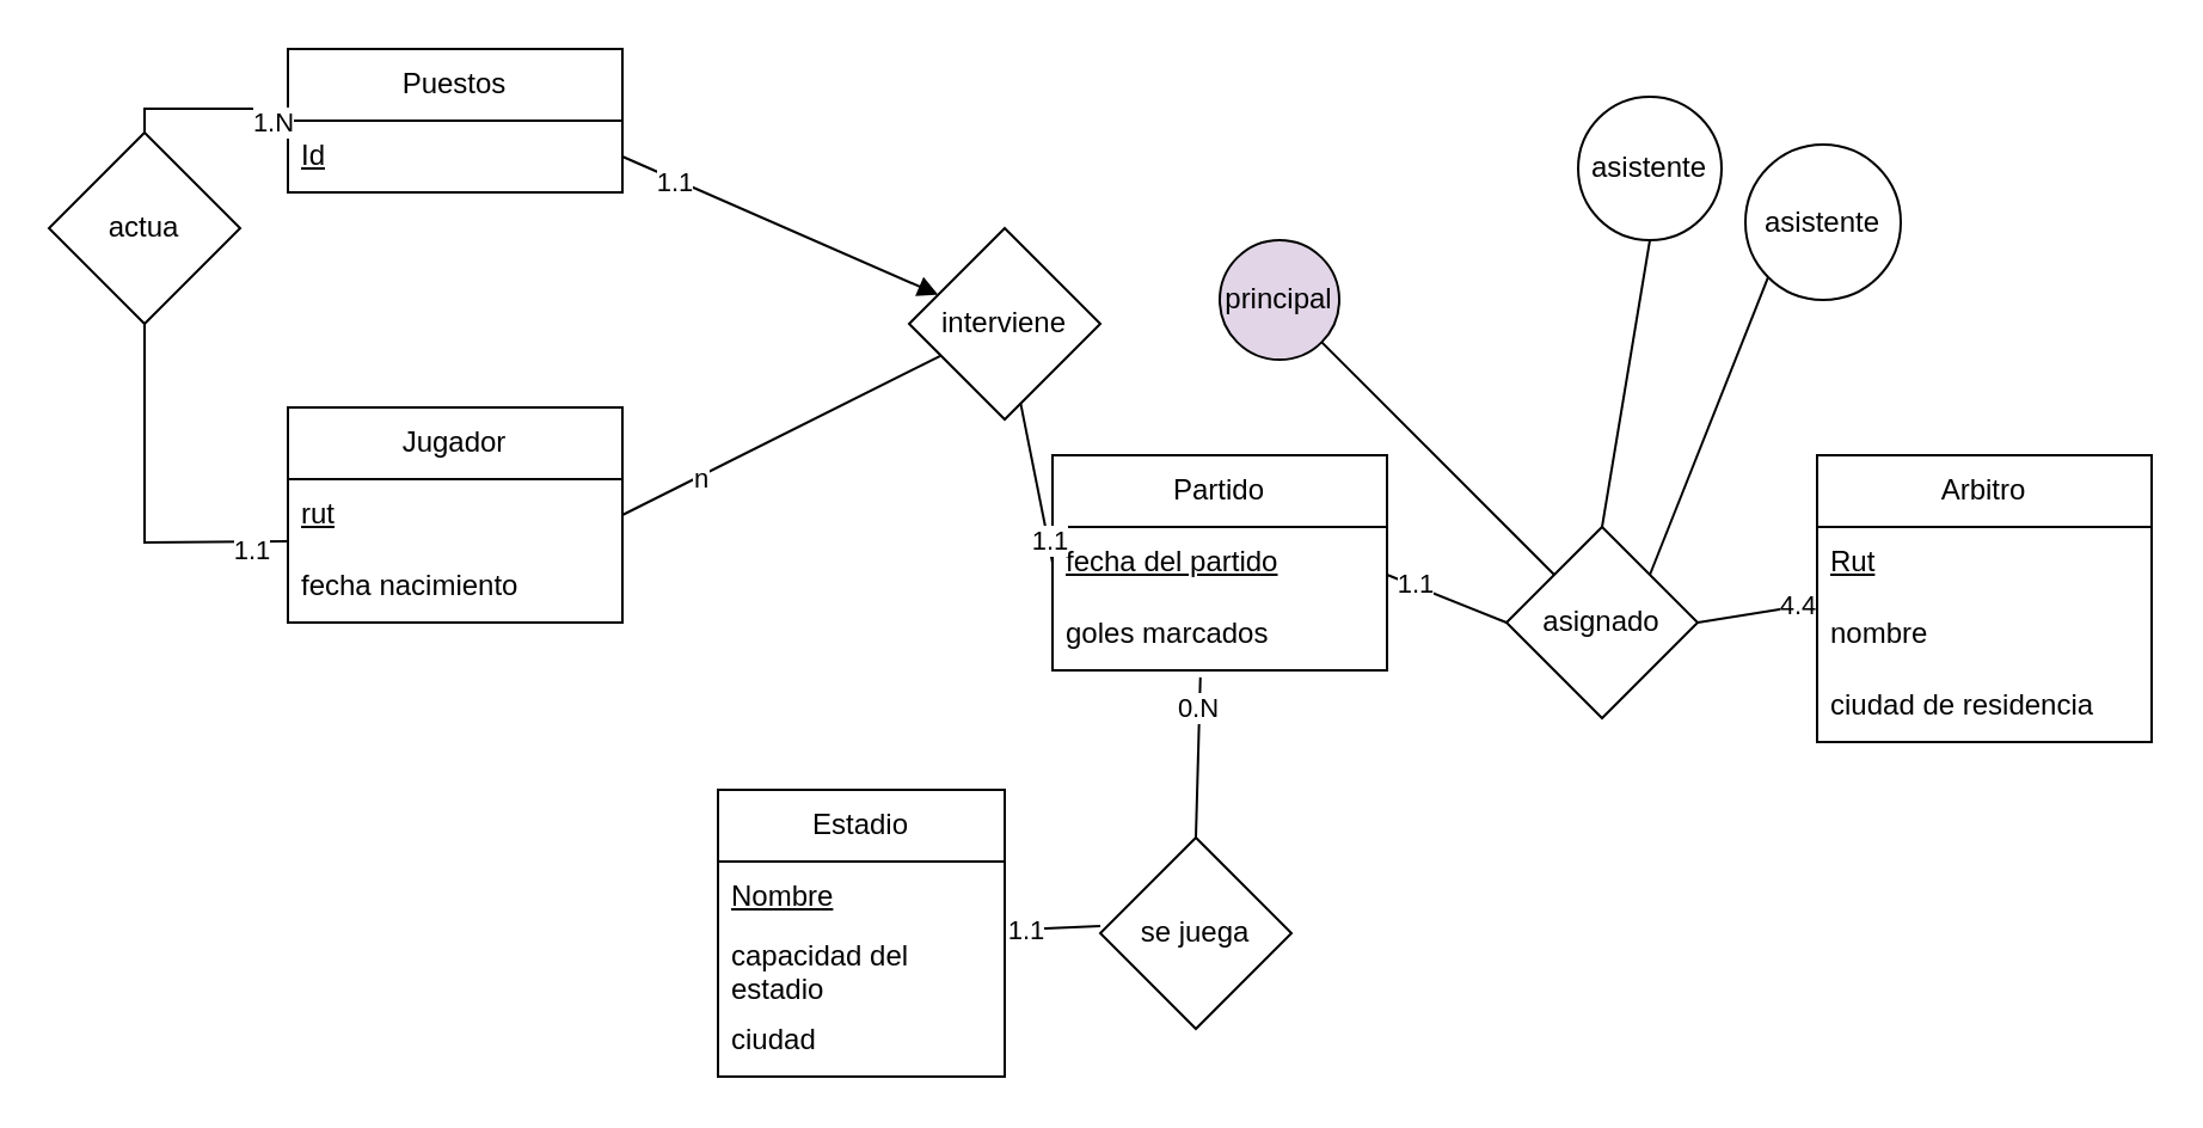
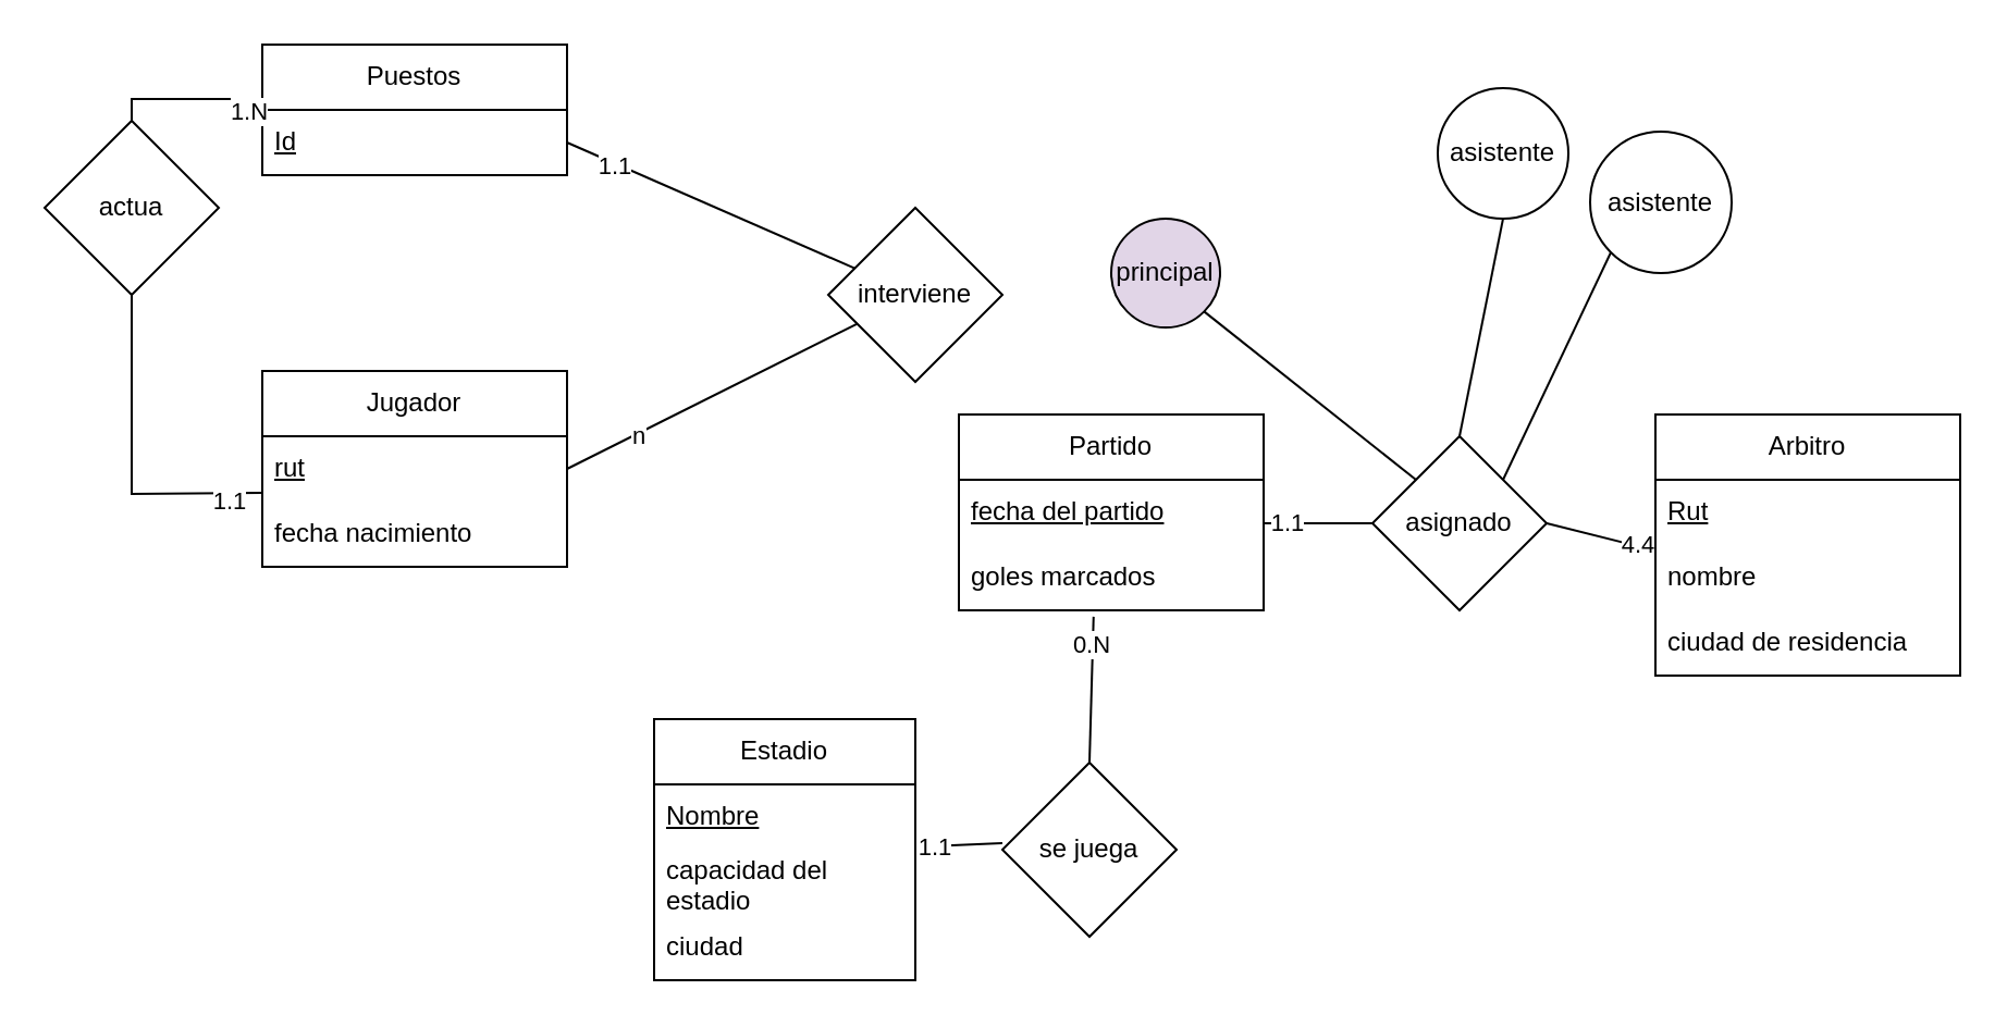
  <mxCell id="0" style=";html=1;" />
  <mxCell id="1" style=";html=1;" parent="0" />
  <mxCell id="2" value="Jugador" style="swimlane;fontStyle=0;childLayout=stackLayout;horizontal=1;startSize=30;horizontalStack=0;resizeParent=1;resizeParentMax=0;resizeLast=0;collapsible=1;marginBottom=0;whiteSpace=wrap;html=1;" vertex="1" parent="1"><mxGeometry x="120" y="170" width="140" height="90" as="geometry" /></mxCell>
  <mxCell id="3" value="&lt;u&gt;rut&lt;/u&gt;" style="text;strokeColor=none;fillColor=none;align=left;verticalAlign=middle;spacingLeft=4;spacingRight=4;overflow=hidden;points=[[0,0.5],[1,0.5]];portConstraint=eastwest;rotatable=0;whiteSpace=wrap;html=1;" vertex="1" parent="2"><mxGeometry y="30" width="140" height="30" as="geometry" /></mxCell>
  <mxCell id="4" value="fecha nacimiento" style="text;strokeColor=none;fillColor=none;align=left;verticalAlign=middle;spacingLeft=4;spacingRight=4;overflow=hidden;points=[[0,0.5],[1,0.5]];portConstraint=eastwest;rotatable=0;whiteSpace=wrap;html=1;" vertex="1" parent="2"><mxGeometry y="60" width="140" height="30" as="geometry" /></mxCell>
  <mxCell id="5" value="Puestos" style="swimlane;fontStyle=0;childLayout=stackLayout;horizontal=1;startSize=30;horizontalStack=0;resizeParent=1;resizeParentMax=0;resizeLast=0;collapsible=1;marginBottom=0;whiteSpace=wrap;html=1;" vertex="1" parent="1"><mxGeometry x="120" y="20" width="140" height="60" as="geometry" /></mxCell>
  <mxCell id="6" value="&lt;u&gt;Id&lt;/u&gt;" style="text;strokeColor=none;fillColor=none;align=left;verticalAlign=middle;spacingLeft=4;spacingRight=4;overflow=hidden;points=[[0,0.5],[1,0.5]];portConstraint=eastwest;rotatable=0;whiteSpace=wrap;html=1;" vertex="1" parent="5"><mxGeometry y="30" width="140" height="30" as="geometry" /></mxCell>
  <mxCell id="7" value="Estadio" style="swimlane;fontStyle=0;childLayout=stackLayout;horizontal=1;startSize=30;horizontalStack=0;resizeParent=1;resizeParentMax=0;resizeLast=0;collapsible=1;marginBottom=0;whiteSpace=wrap;html=1;" vertex="1" parent="1"><mxGeometry x="300" y="330" width="120" height="120" as="geometry" /></mxCell>
  <mxCell id="8" value="&lt;u&gt;Nombre&lt;/u&gt;" style="text;strokeColor=none;fillColor=none;align=left;verticalAlign=middle;spacingLeft=4;spacingRight=4;overflow=hidden;points=[[0,0.5],[1,0.5]];portConstraint=eastwest;rotatable=0;whiteSpace=wrap;html=1;" vertex="1" parent="7"><mxGeometry y="30" width="120" height="30" as="geometry" /></mxCell>
  <mxCell id="9" value="capacidad del estadio" style="text;strokeColor=none;fillColor=none;align=left;verticalAlign=middle;spacingLeft=4;spacingRight=4;overflow=hidden;points=[[0,0.5],[1,0.5]];portConstraint=eastwest;rotatable=0;whiteSpace=wrap;html=1;" vertex="1" parent="7"><mxGeometry y="60" width="120" height="30" as="geometry" /></mxCell>
  <mxCell id="10" value="ciudad" style="text;strokeColor=none;fillColor=none;align=left;verticalAlign=middle;spacingLeft=4;spacingRight=4;overflow=hidden;points=[[0,0.5],[1,0.5]];portConstraint=eastwest;rotatable=0;whiteSpace=wrap;html=1;" vertex="1" parent="7"><mxGeometry y="90" width="120" height="30" as="geometry" /></mxCell>
  <mxCell id="11" value="se juega" style="rhombus;whiteSpace=wrap;html=1;" vertex="1" parent="1"><mxGeometry x="460" y="350" width="80" height="80" as="geometry" /></mxCell>
  <mxCell id="12" value="" style="endArrow=none;html=1;rounded=0;entryX=0.442;entryY=1.098;entryDx=0;entryDy=0;entryPerimeter=0;" edge="1" parent="1" target="18"><mxGeometry width="50" height="50" relative="1" as="geometry"><mxPoint x="500" y="350" as="sourcePoint" /><mxPoint x="501.18" y="285.07" as="targetPoint" /></mxGeometry></mxCell>
  <mxCell id="13" value="0.N" style="edgeLabel;html=1;align=center;verticalAlign=middle;resizable=0;points=[];" vertex="1" connectable="0" parent="12"><mxGeometry x="0.597" y="1" relative="1" as="geometry"><mxPoint as="offset" /></mxGeometry></mxCell>
  <mxCell id="14" value="" style="endArrow=none;html=1;rounded=0;exitX=1.022;exitY=-0.044;exitDx=0;exitDy=0;exitPerimeter=0;" edge="1" parent="1" source="9"><mxGeometry width="50" height="50" relative="1" as="geometry"><mxPoint x="430" y="387" as="sourcePoint" /><mxPoint x="460" y="387" as="targetPoint" /></mxGeometry></mxCell>
  <mxCell id="15" value="1.1" style="edgeLabel;html=1;align=center;verticalAlign=middle;resizable=0;points=[];" vertex="1" connectable="0" parent="14"><mxGeometry x="-0.655" relative="1" as="geometry"><mxPoint as="offset" /></mxGeometry></mxCell>
  <mxCell id="16" value="Partido" style="swimlane;fontStyle=0;childLayout=stackLayout;horizontal=1;startSize=30;horizontalStack=0;resizeParent=1;resizeParentMax=0;resizeLast=0;collapsible=1;marginBottom=0;whiteSpace=wrap;html=1;" vertex="1" parent="1"><mxGeometry x="440" y="190" width="140" height="90" as="geometry" /></mxCell>
  <mxCell id="17" value="&lt;u&gt;fecha del partido&lt;/u&gt;" style="text;strokeColor=none;fillColor=none;align=left;verticalAlign=middle;spacingLeft=4;spacingRight=4;overflow=hidden;points=[[0,0.5],[1,0.5]];portConstraint=eastwest;rotatable=0;whiteSpace=wrap;html=1;" vertex="1" parent="16"><mxGeometry y="30" width="140" height="30" as="geometry" /></mxCell>
  <mxCell id="18" value="goles marcados" style="text;strokeColor=none;fillColor=none;align=left;verticalAlign=middle;spacingLeft=4;spacingRight=4;overflow=hidden;points=[[0,0.5],[1,0.5]];portConstraint=eastwest;rotatable=0;whiteSpace=wrap;html=1;" vertex="1" parent="16"><mxGeometry y="60" width="140" height="30" as="geometry" /></mxCell>
  <mxCell id="19" value="Arbitro" style="swimlane;fontStyle=0;childLayout=stackLayout;horizontal=1;startSize=30;horizontalStack=0;resizeParent=1;resizeParentMax=0;resizeLast=0;collapsible=1;marginBottom=0;whiteSpace=wrap;html=1;" vertex="1" parent="1"><mxGeometry x="760" y="190" width="140" height="120" as="geometry" /></mxCell>
  <mxCell id="20" value="&lt;u&gt;Rut&lt;/u&gt;" style="text;strokeColor=none;fillColor=none;align=left;verticalAlign=middle;spacingLeft=4;spacingRight=4;overflow=hidden;points=[[0,0.5],[1,0.5]];portConstraint=eastwest;rotatable=0;whiteSpace=wrap;html=1;" vertex="1" parent="19"><mxGeometry y="30" width="140" height="30" as="geometry" /></mxCell>
  <mxCell id="21" value="nombre" style="text;strokeColor=none;fillColor=none;align=left;verticalAlign=middle;spacingLeft=4;spacingRight=4;overflow=hidden;points=[[0,0.5],[1,0.5]];portConstraint=eastwest;rotatable=0;whiteSpace=wrap;html=1;" vertex="1" parent="19"><mxGeometry y="60" width="140" height="30" as="geometry" /></mxCell>
  <mxCell id="22" value="ciudad de residencia" style="text;strokeColor=none;fillColor=none;align=left;verticalAlign=middle;spacingLeft=4;spacingRight=4;overflow=hidden;points=[[0,0.5],[1,0.5]];portConstraint=eastwest;rotatable=0;whiteSpace=wrap;html=1;" vertex="1" parent="19"><mxGeometry y="90" width="140" height="30" as="geometry" /></mxCell>
  <mxCell id="23" value="" style="endArrow=none;html=1;rounded=0;entryX=-0.01;entryY=0.073;entryDx=0;entryDy=0;entryPerimeter=0;exitX=1;exitY=0.5;exitDx=0;exitDy=0;" edge="1" parent="1" source="25" target="21"><mxGeometry width="50" height="50" relative="1" as="geometry"><mxPoint x="690" y="250" as="sourcePoint" /><mxPoint x="760" y="280" as="targetPoint" /></mxGeometry></mxCell>
  <mxCell id="24" value="4.4" style="edgeLabel;html=1;align=center;verticalAlign=middle;resizable=0;points=[];" vertex="1" connectable="0" parent="23"><mxGeometry x="0.703" y="1" relative="1" as="geometry"><mxPoint as="offset" /></mxGeometry></mxCell>
- <mxCell id="25" value="asignado" style="rhombus;whiteSpace=wrap;html=1;" vertex="1" parent="1"><mxGeometry x="630" y="220" width="80" height="80" as="geometry" /></mxCell>
+ <mxCell id="25" value="asignado" style="rhombus;whiteSpace=wrap;html=1;" vertex="1" parent="1"><mxGeometry x="630" y="200" width="80" height="80" as="geometry" /></mxCell>
  <mxCell id="26" value="" style="endArrow=none;html=1;rounded=0;exitX=1;exitY=0.667;exitDx=0;exitDy=0;exitPerimeter=0;entryX=0;entryY=0.5;entryDx=0;entryDy=0;" edge="1" parent="1" source="17" target="25"><mxGeometry width="50" height="50" relative="1" as="geometry"><mxPoint x="710" y="330" as="sourcePoint" /><mxPoint x="630" y="250" as="targetPoint" /></mxGeometry></mxCell>
  <mxCell id="27" value="1.1" style="edgeLabel;html=1;align=center;verticalAlign=middle;resizable=0;points=[];" vertex="1" connectable="0" parent="26"><mxGeometry x="-0.568" y="1" relative="1" as="geometry"><mxPoint as="offset" /></mxGeometry></mxCell>
  <mxCell id="28" value="" style="endArrow=none;html=1;rounded=0;exitX=0;exitY=0.5;exitDx=0;exitDy=0;edgeStyle=orthogonalEdgeStyle;entryX=0.5;entryY=0;entryDx=0;entryDy=0;" edge="1" parent="1" target="32"><mxGeometry width="50" height="50" relative="1" as="geometry"><mxPoint x="120" y="55" as="sourcePoint" /><mxPoint x="70" y="100" as="targetPoint" /></mxGeometry></mxCell>
  <mxCell id="29" value="1.N" style="edgeLabel;html=1;align=center;verticalAlign=middle;resizable=0;points=[];" vertex="1" connectable="0" parent="28"><mxGeometry x="-0.841" y="-5" relative="1" as="geometry"><mxPoint as="offset" /></mxGeometry></mxCell>
  <mxCell id="30" value="" style="endArrow=none;html=1;rounded=0;edgeStyle=orthogonalEdgeStyle;entryX=0.5;entryY=1;entryDx=0;entryDy=0;" edge="1" parent="1" target="32"><mxGeometry width="50" height="50" relative="1" as="geometry"><mxPoint x="120" y="226" as="sourcePoint" /><mxPoint x="70" y="150" as="targetPoint" /></mxGeometry></mxCell>
  <mxCell id="31" value="1.1" style="edgeLabel;html=1;align=center;verticalAlign=middle;resizable=0;points=[];" vertex="1" connectable="0" parent="30"><mxGeometry x="-0.79" y="3" relative="1" as="geometry"><mxPoint as="offset" /></mxGeometry></mxCell>
  <mxCell id="32" value="actua" style="rhombus;whiteSpace=wrap;html=1;" vertex="1" parent="1"><mxGeometry x="20" y="55" width="80" height="80" as="geometry" /></mxCell>
  <mxCell id="33" value="" style="endArrow=none;html=1;rounded=0;exitX=1;exitY=0.5;exitDx=0;exitDy=0;" edge="1" parent="1" source="3" target="35"><mxGeometry width="50" height="50" relative="1" as="geometry"><mxPoint x="230" y="190" as="sourcePoint" /><mxPoint x="300" y="160" as="targetPoint" /></mxGeometry></mxCell>
  <mxCell id="34" value="n" style="edgeLabel;html=1;align=center;verticalAlign=middle;resizable=0;points=[];" vertex="1" connectable="0" parent="33"><mxGeometry x="-0.497" relative="1" as="geometry"><mxPoint x="-1" y="1" as="offset" /></mxGeometry></mxCell>
  <mxCell id="35" value="interviene" style="rhombus;whiteSpace=wrap;html=1;" vertex="1" parent="1"><mxGeometry x="380" y="95" width="80" height="80" as="geometry" /></mxCell>
- <mxCell id="36" value="" style="endArrow=block;html=1;rounded=0;exitX=1;exitY=0.5;exitDx=0;exitDy=0;" edge="1" parent="1" source="6" target="35"><mxGeometry width="50" height="50" relative="1" as="geometry"><mxPoint x="300" y="100" as="sourcePoint" /><mxPoint x="350" y="50" as="targetPoint" /></mxGeometry></mxCell>
+ <mxCell id="36" value="" style="endArrow=none;html=1;rounded=0;exitX=1;exitY=0.5;exitDx=0;exitDy=0;" edge="1" parent="1" source="6" target="35"><mxGeometry width="50" height="50" relative="1" as="geometry"><mxPoint x="300" y="100" as="sourcePoint" /><mxPoint x="350" y="50" as="targetPoint" /></mxGeometry></mxCell>
  <mxCell id="37" value="1.1" style="edgeLabel;html=1;align=center;verticalAlign=middle;resizable=0;points=[];" vertex="1" connectable="0" parent="36"><mxGeometry x="-0.674" y="-1" relative="1" as="geometry"><mxPoint as="offset" /></mxGeometry></mxCell>
- <mxCell id="38" value="" style="endArrow=none;html=1;rounded=0;entryX=0;entryY=0.5;entryDx=0;entryDy=0;" edge="1" parent="1" source="35" target="17"><mxGeometry width="50" height="50" relative="1" as="geometry"><mxPoint x="370" y="220" as="sourcePoint" /><mxPoint x="420" y="170" as="targetPoint" /></mxGeometry></mxCell>
- <mxCell id="39" value="1.1" style="edgeLabel;html=1;align=center;verticalAlign=middle;resizable=0;points=[];" vertex="1" connectable="0" parent="38"><mxGeometry x="0.714" relative="1" as="geometry"><mxPoint as="offset" /></mxGeometry></mxCell>
  <mxCell id="40" value="" style="endArrow=none;html=1;rounded=0;entryX=0;entryY=0;entryDx=0;entryDy=0;exitX=1;exitY=1;exitDx=0;exitDy=0;" edge="1" parent="1" source="43" target="25"><mxGeometry width="50" height="50" relative="1" as="geometry"><mxPoint x="570" y="130" as="sourcePoint" /><mxPoint x="470" y="240" as="targetPoint" /></mxGeometry></mxCell>
  <mxCell id="41" value="" style="endArrow=none;html=1;rounded=0;entryX=0.5;entryY=0;entryDx=0;entryDy=0;exitX=0.5;exitY=1;exitDx=0;exitDy=0;" edge="1" parent="1" source="44" target="25"><mxGeometry width="50" height="50" relative="1" as="geometry"><mxPoint x="720" y="80" as="sourcePoint" /><mxPoint x="470" y="240" as="targetPoint" /></mxGeometry></mxCell>
  <mxCell id="42" value="" style="endArrow=none;html=1;rounded=0;entryX=1;entryY=0;entryDx=0;entryDy=0;exitX=0;exitY=1;exitDx=0;exitDy=0;" edge="1" parent="1" source="45" target="25"><mxGeometry width="50" height="50" relative="1" as="geometry"><mxPoint x="790" y="120" as="sourcePoint" /><mxPoint x="470" y="240" as="targetPoint" /></mxGeometry></mxCell>
  <mxCell id="43" value="principal" style="ellipse;whiteSpace=wrap;html=1;aspect=fixed;fillColor=#e1d5e7;" vertex="1" parent="1"><mxGeometry x="510" y="100" width="50" height="50" as="geometry" /></mxCell>
  <mxCell id="44" value="asistente" style="ellipse;whiteSpace=wrap;html=1;aspect=fixed;" vertex="1" parent="1"><mxGeometry x="660" y="40" width="60" height="60" as="geometry" /></mxCell>
  <mxCell id="45" value="asistente" style="ellipse;whiteSpace=wrap;html=1;aspect=fixed;" vertex="1" parent="1"><mxGeometry x="730" y="60" width="65" height="65" as="geometry" /></mxCell>
